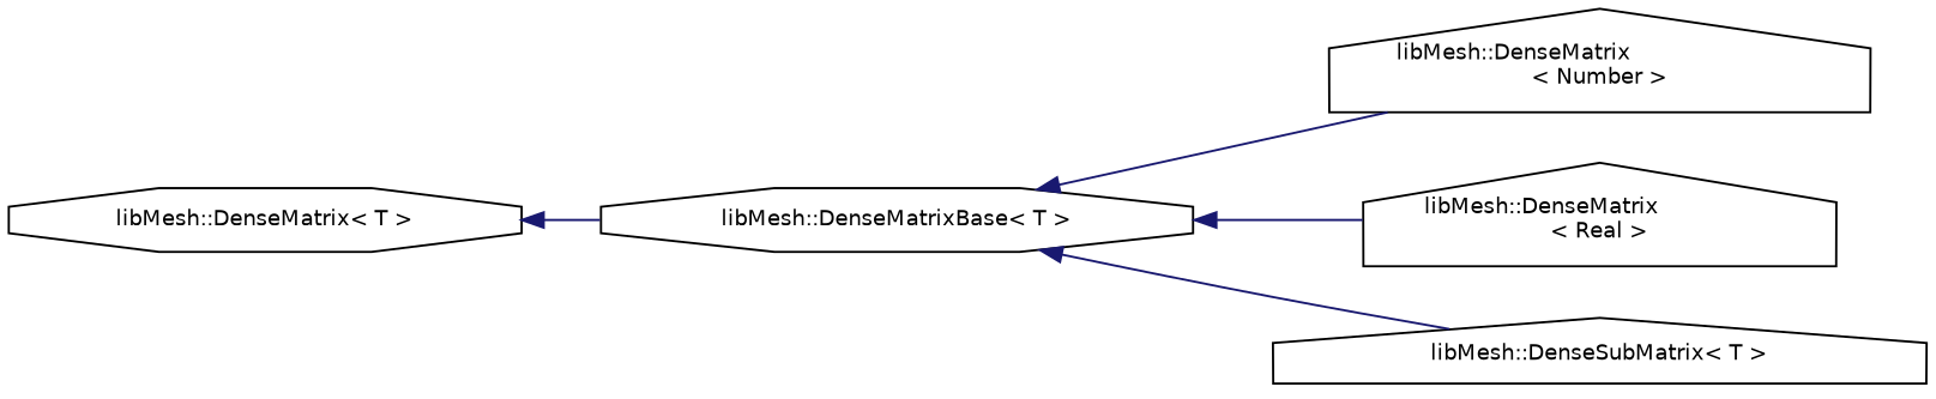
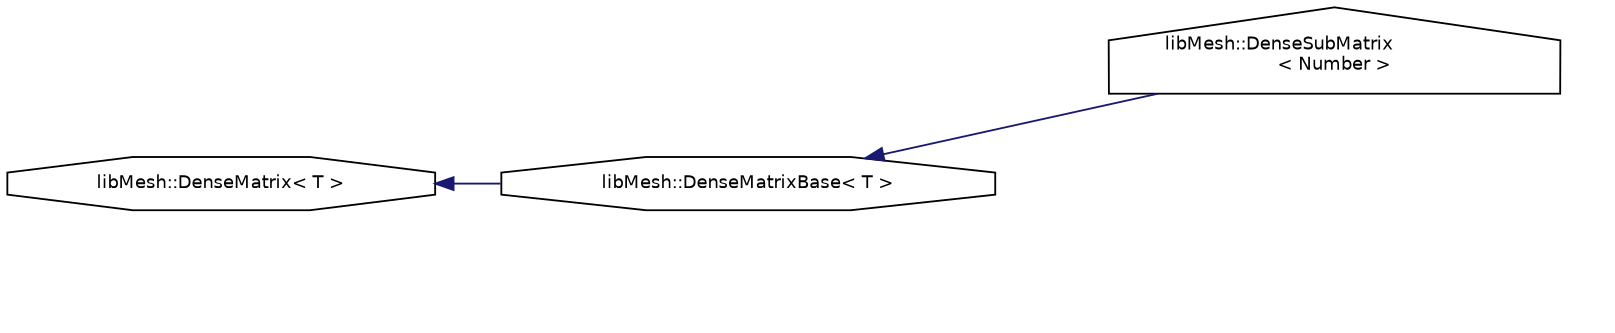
  digraph {
    rankdir=LR
    node [color=black fillcolor=white fontname=Helvetica fontsize=10 shape=house style=filled]
    edge [color=midnightblue dir=back fontname=Helvetica fontsize=10 labelfontname=Helvetica labelfontsize=10 style=solid]
    n1 [height=0.2 label="libMesh::DenseMatrixBase\< T \>" shape=octagon width=0.4]
-   n2 [height=0.2 label="libMesh::DenseMatrix\l\< Number \>" width=0.4]
-   n3 [height=0.2 label="libMesh::DenseMatrix\l\< Real \>" width=0.4]
-   n4 [height=0.2 label="libMesh::DenseSubMatrix\< T \>" width=0.4]
+   n2 [height=0.2 label="libMesh::DenseSubMatrix\l\< Number \>" width=0.4]
    n5 [height=0.2 label="libMesh::DenseMatrix\< T \>" shape=octagon width=0.4]
    n1 -> n2
-   n1 -> n3
-   n1 -> n4
    n5 -> n1
  }
